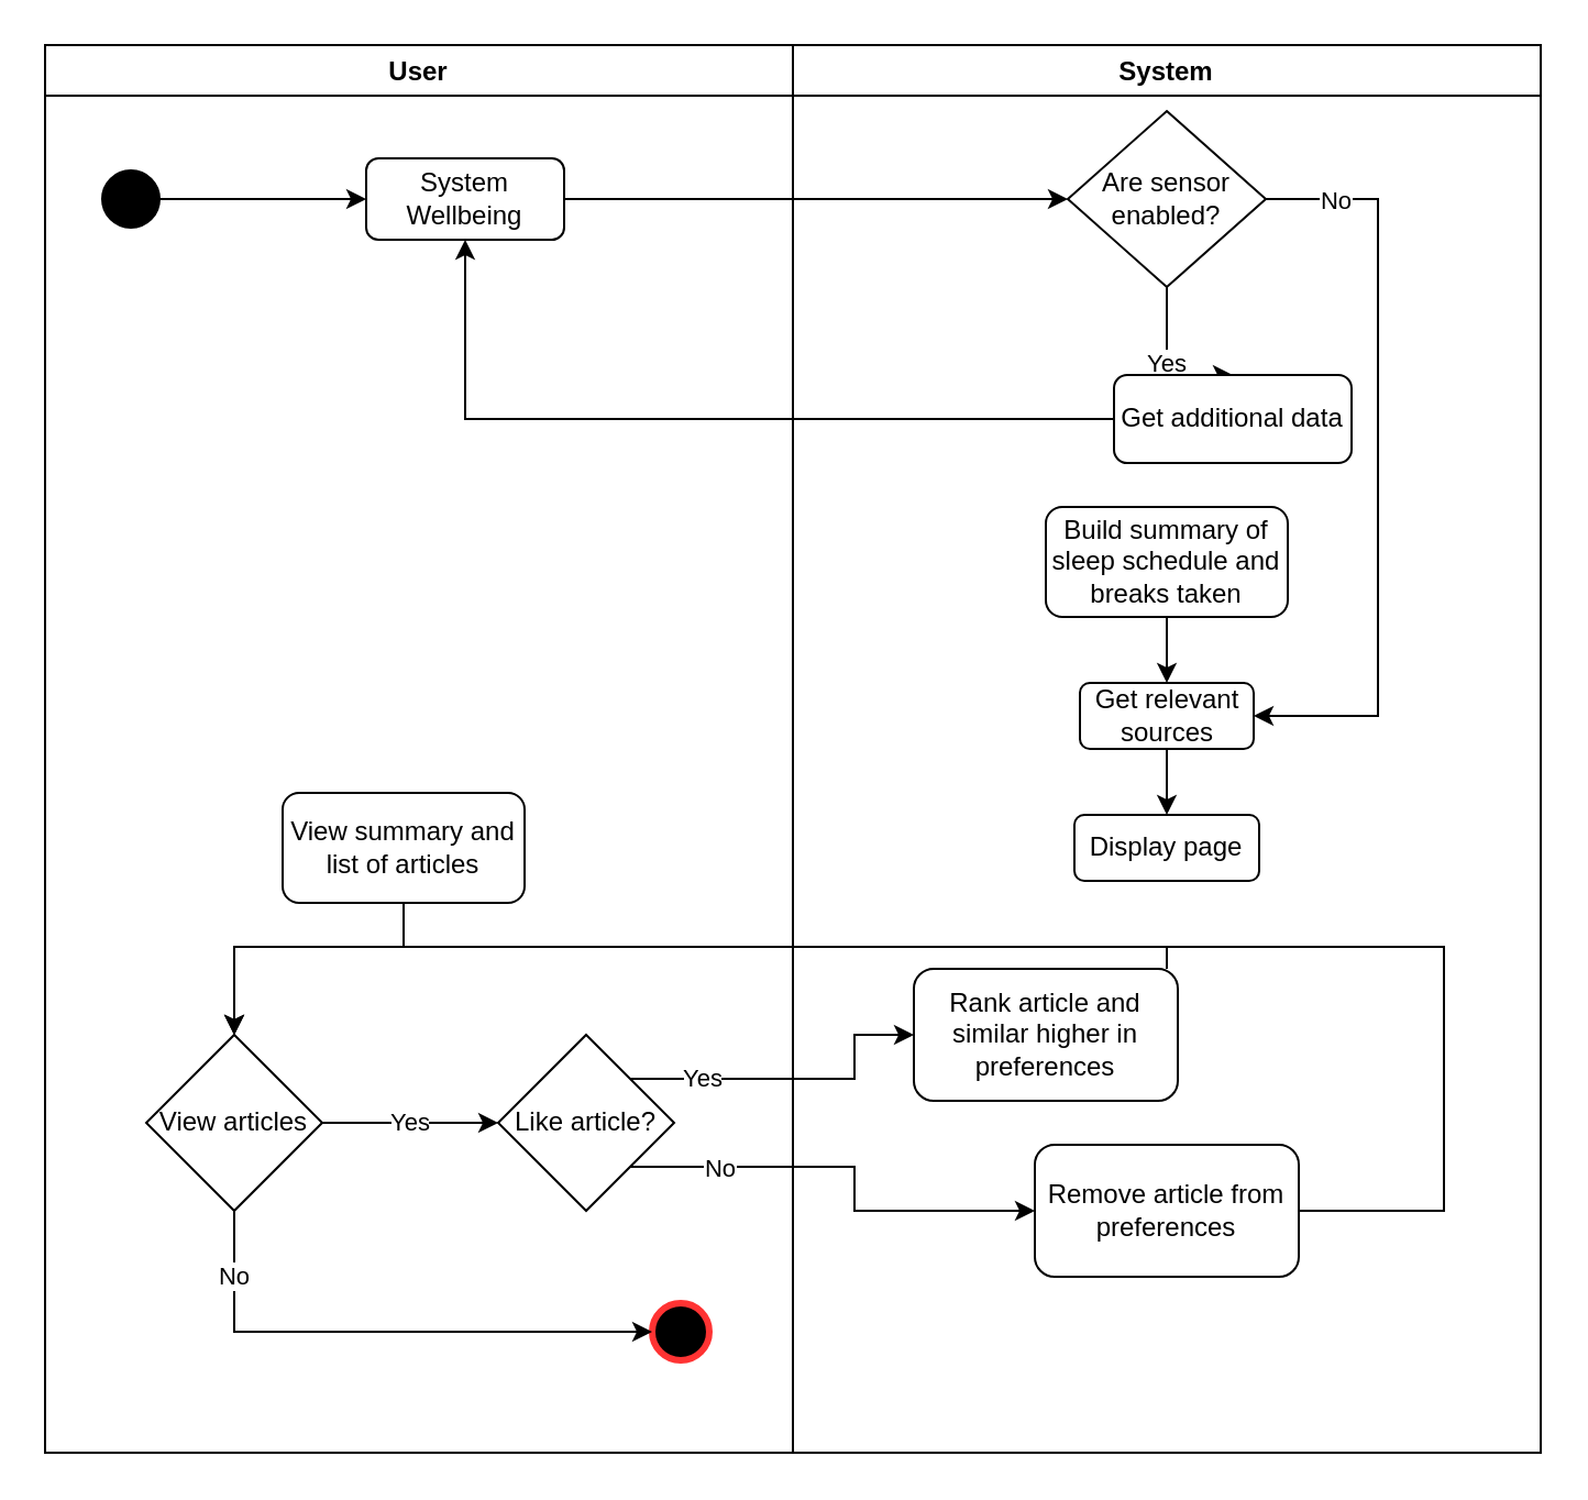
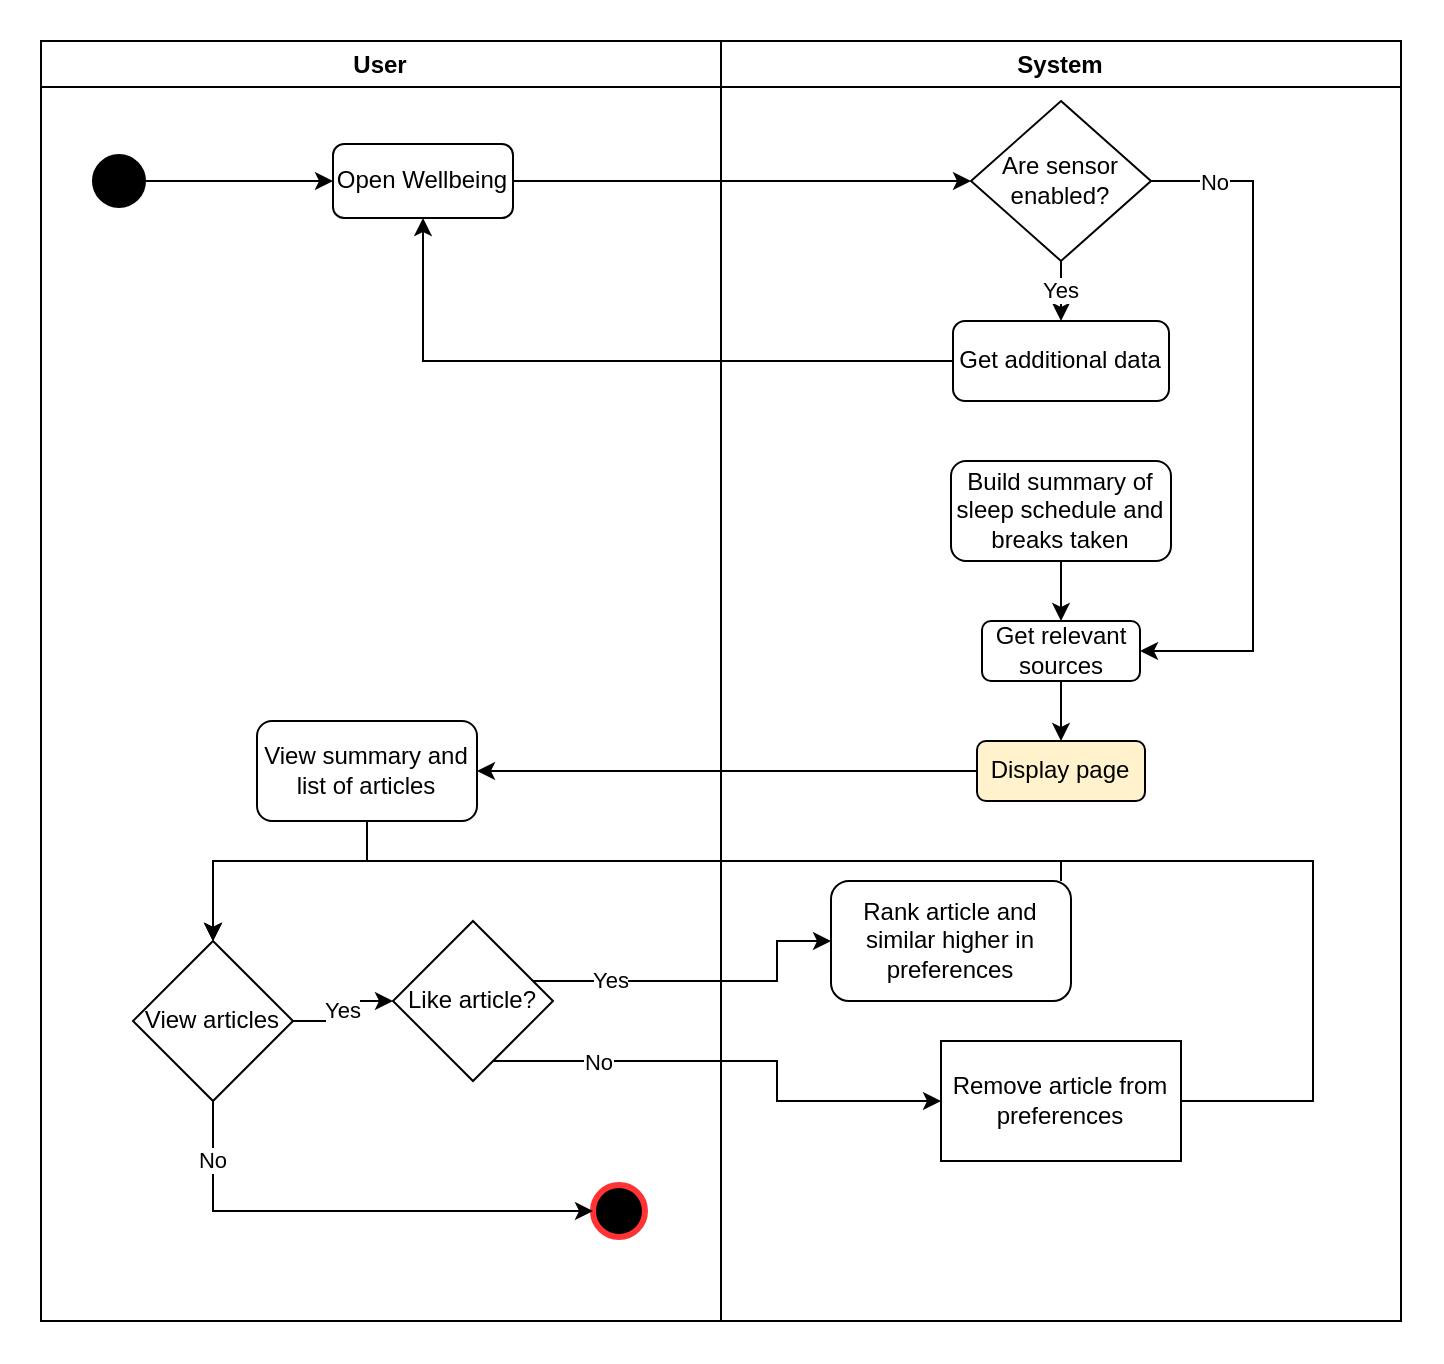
  <mxCell id="0" />
  <mxCell id="1" parent="0" />
  <mxCell id="2" value="" style="group" vertex="1" connectable="0" parent="1"><mxGeometry x="20" y="20" width="680" height="640" as="geometry" /></mxCell>
  <mxCell id="3" value="User" style="swimlane;" vertex="1" parent="2"><mxGeometry width="340" height="640" as="geometry" /></mxCell>
  <mxCell id="4" style="edgeStyle=orthogonalEdgeStyle;rounded=0;orthogonalLoop=1;jettySize=auto;html=1;entryX=0;entryY=0.5;entryDx=0;entryDy=0;" edge="1" parent="3" source="5" target="6"><mxGeometry relative="1" as="geometry" /></mxCell>
  <mxCell id="5" value="" style="ellipse;whiteSpace=wrap;html=1;aspect=fixed;fillColor=#000000;" vertex="1" parent="3"><mxGeometry x="26" y="57" width="26" height="26" as="geometry" /></mxCell>
- <mxCell id="6" value="System Wellbeing" style="rounded=1;whiteSpace=wrap;html=1;" vertex="1" parent="3"><mxGeometry x="146" y="51.5" width="90" height="37" as="geometry" /></mxCell>
+ <mxCell id="6" value="Open Wellbeing" style="rounded=1;whiteSpace=wrap;html=1;" vertex="1" parent="3"><mxGeometry x="146" y="51.5" width="90" height="37" as="geometry" /></mxCell>
  <mxCell id="7" value="Yes" style="edgeStyle=orthogonalEdgeStyle;rounded=0;orthogonalLoop=1;jettySize=auto;html=1;entryX=0;entryY=0.5;entryDx=0;entryDy=0;" edge="1" parent="3" source="8" target="11"><mxGeometry relative="1" as="geometry" /></mxCell>
  <mxCell id="8" value="View articles" style="rhombus;whiteSpace=wrap;html=1;" vertex="1" parent="3"><mxGeometry x="46" y="450" width="80" height="80" as="geometry" /></mxCell>
  <mxCell id="9" style="edgeStyle=orthogonalEdgeStyle;rounded=0;orthogonalLoop=1;jettySize=auto;html=1;entryX=0.5;entryY=0;entryDx=0;entryDy=0;" edge="1" parent="3" source="10" target="8"><mxGeometry relative="1" as="geometry"><Array as="points"><mxPoint x="163" y="410" /><mxPoint x="86" y="410" /></Array></mxGeometry></mxCell>
  <mxCell id="10" value="View summary and list of articles" style="rounded=1;whiteSpace=wrap;html=1;" vertex="1" parent="3"><mxGeometry x="108" y="340" width="110" height="50" as="geometry" /></mxCell>
- <mxCell id="11" value="Like article?" style="rhombus;whiteSpace=wrap;html=1;" vertex="1" parent="3"><mxGeometry x="206" y="450" width="80" height="80" as="geometry" /></mxCell>
+ <mxCell id="11" value="Like article?" style="rhombus;whiteSpace=wrap;html=1;" vertex="1" parent="3"><mxGeometry x="176" y="440" width="80" height="80" as="geometry" /></mxCell>
  <mxCell id="12" value="" style="ellipse;whiteSpace=wrap;html=1;aspect=fixed;fillColor=#000000;strokeColor=#FF3333;strokeWidth=3;perimeterSpacing=0;shadow=0;sketch=0;gradientColor=none;" vertex="1" parent="3"><mxGeometry x="276" y="572" width="26" height="26" as="geometry" /></mxCell>
  <mxCell id="13" value="No" style="edgeStyle=orthogonalEdgeStyle;rounded=0;orthogonalLoop=1;jettySize=auto;html=1;entryX=0;entryY=0.5;entryDx=0;entryDy=0;" edge="1" parent="3" source="8" target="12"><mxGeometry x="-0.755" relative="1" as="geometry"><Array as="points"><mxPoint x="86" y="585" /></Array><mxPoint as="offset" /></mxGeometry></mxCell>
  <mxCell id="14" value="System" style="swimlane;" vertex="1" parent="2"><mxGeometry x="340" width="340" height="640" as="geometry" /></mxCell>
  <mxCell id="15" value="Yes" style="edgeStyle=orthogonalEdgeStyle;rounded=0;orthogonalLoop=1;jettySize=auto;html=1;entryX=0.5;entryY=0;entryDx=0;entryDy=0;" edge="1" parent="14" source="18" target="20"><mxGeometry relative="1" as="geometry"><Array as="points"><mxPoint x="170" y="120" /><mxPoint x="170" y="120" /></Array></mxGeometry></mxCell>
  <mxCell id="16" style="edgeStyle=orthogonalEdgeStyle;rounded=0;orthogonalLoop=1;jettySize=auto;html=1;entryX=1;entryY=0.5;entryDx=0;entryDy=0;" edge="1" parent="14" source="18" target="24"><mxGeometry relative="1" as="geometry"><Array as="points"><mxPoint x="266" y="70" /><mxPoint x="266" y="305" /></Array></mxGeometry></mxCell>
  <mxCell id="17" value="No" style="edgeLabel;html=1;align=center;verticalAlign=middle;resizable=0;points=[];" vertex="1" connectable="0" parent="16"><mxGeometry x="-0.755" relative="1" as="geometry"><mxPoint x="-11" as="offset" /></mxGeometry></mxCell>
  <mxCell id="18" value="Are sensor enabled?" style="rhombus;whiteSpace=wrap;html=1;" vertex="1" parent="14"><mxGeometry x="125" y="30" width="90" height="80" as="geometry" /></mxCell>
  <mxCell id="19" style="edgeStyle=orthogonalEdgeStyle;rounded=0;orthogonalLoop=1;jettySize=auto;html=1;" edge="1" parent="14" source="20" target="6"><mxGeometry relative="1" as="geometry" /></mxCell>
- <mxCell id="20" value="Get additional data" style="rounded=1;whiteSpace=wrap;html=1;" vertex="1" parent="14"><mxGeometry x="146" y="150" width="108" height="40" as="geometry" /></mxCell>
+ <mxCell id="20" value="Get additional data" style="rounded=1;whiteSpace=wrap;html=1;" vertex="1" parent="14"><mxGeometry x="116" y="140" width="108" height="40" as="geometry" /></mxCell>
  <mxCell id="21" style="edgeStyle=orthogonalEdgeStyle;rounded=0;orthogonalLoop=1;jettySize=auto;html=1;entryX=0.5;entryY=0;entryDx=0;entryDy=0;" edge="1" parent="14" source="22" target="24"><mxGeometry relative="1" as="geometry" /></mxCell>
  <mxCell id="22" value="Build summary of sleep schedule and breaks taken" style="rounded=1;whiteSpace=wrap;html=1;" vertex="1" parent="14"><mxGeometry x="115" y="210" width="110" height="50" as="geometry" /></mxCell>
  <mxCell id="23" style="edgeStyle=orthogonalEdgeStyle;rounded=0;orthogonalLoop=1;jettySize=auto;html=1;entryX=0.5;entryY=0;entryDx=0;entryDy=0;" edge="1" parent="14" source="24" target="25"><mxGeometry relative="1" as="geometry" /></mxCell>
  <mxCell id="24" value="Get relevant sources" style="rounded=1;whiteSpace=wrap;html=1;" vertex="1" parent="14"><mxGeometry x="130.5" y="290" width="79" height="30" as="geometry" /></mxCell>
- <mxCell id="25" value="Display page" style="rounded=1;whiteSpace=wrap;html=1;" vertex="1" parent="14"><mxGeometry x="128" y="350" width="84" height="30" as="geometry" /></mxCell>
+ <mxCell id="25" value="Display page" style="rounded=1;whiteSpace=wrap;html=1;fillColor=#fff2cc;" vertex="1" parent="14"><mxGeometry x="128" y="350" width="84" height="30" as="geometry" /></mxCell>
  <mxCell id="26" value="Rank article and similar higher in preferences" style="rounded=1;whiteSpace=wrap;html=1;" vertex="1" parent="14"><mxGeometry x="55" y="420" width="120" height="60" as="geometry" /></mxCell>
- <mxCell id="27" value="Remove article from preferences" style="rounded=1;whiteSpace=wrap;html=1;" vertex="1" parent="14"><mxGeometry x="110" y="500" width="120" height="60" as="geometry" /></mxCell>
+ <mxCell id="27" value="Remove article from preferences" style="whiteSpace=wrap;html=1;rounded=0;" vertex="1" parent="14"><mxGeometry x="110" y="500" width="120" height="60" as="geometry" /></mxCell>
  <mxCell id="28" style="edgeStyle=orthogonalEdgeStyle;rounded=0;orthogonalLoop=1;jettySize=auto;html=1;entryX=0;entryY=0.5;entryDx=0;entryDy=0;" edge="1" parent="2" source="6" target="18"><mxGeometry relative="1" as="geometry" /></mxCell>
+ <mxCell id="29" style="edgeStyle=orthogonalEdgeStyle;rounded=0;orthogonalLoop=1;jettySize=auto;html=1;entryX=1;entryY=0.5;entryDx=0;entryDy=0;" edge="1" parent="2" source="25" target="10"><mxGeometry relative="1" as="geometry" /></mxCell>
  <mxCell id="30" style="edgeStyle=orthogonalEdgeStyle;rounded=0;orthogonalLoop=1;jettySize=auto;html=1;entryX=0;entryY=0.5;entryDx=0;entryDy=0;" edge="1" parent="2" source="11" target="26"><mxGeometry relative="1" as="geometry"><Array as="points"><mxPoint x="368" y="470" /><mxPoint x="368" y="450" /></Array></mxGeometry></mxCell>
  <mxCell id="31" value="Yes" style="edgeLabel;html=1;align=center;verticalAlign=middle;resizable=0;points=[];" vertex="1" connectable="0" parent="30"><mxGeometry x="-0.333" y="1" relative="1" as="geometry"><mxPoint x="-18" as="offset" /></mxGeometry></mxCell>
  <mxCell id="32" style="edgeStyle=orthogonalEdgeStyle;rounded=0;orthogonalLoop=1;jettySize=auto;html=1;entryX=0;entryY=0.5;entryDx=0;entryDy=0;" edge="1" parent="2" source="11" target="27"><mxGeometry relative="1" as="geometry"><Array as="points"><mxPoint x="368" y="510" /><mxPoint x="368" y="530" /></Array></mxGeometry></mxCell>
  <mxCell id="33" value="No" style="edgeLabel;html=1;align=center;verticalAlign=middle;resizable=0;points=[];" vertex="1" connectable="0" parent="32"><mxGeometry x="-0.392" relative="1" as="geometry"><mxPoint x="-22" as="offset" /></mxGeometry></mxCell>
  <mxCell id="34" style="edgeStyle=orthogonalEdgeStyle;rounded=0;orthogonalLoop=1;jettySize=auto;html=1;entryX=0.5;entryY=0;entryDx=0;entryDy=0;" edge="1" parent="2" source="26" target="8"><mxGeometry relative="1" as="geometry"><Array as="points"><mxPoint x="510" y="410" /><mxPoint x="86" y="410" /></Array></mxGeometry></mxCell>
  <mxCell id="35" style="edgeStyle=orthogonalEdgeStyle;rounded=0;orthogonalLoop=1;jettySize=auto;html=1;entryX=0.5;entryY=0;entryDx=0;entryDy=0;" edge="1" parent="2" source="27" target="8"><mxGeometry relative="1" as="geometry"><Array as="points"><mxPoint x="636" y="530" /><mxPoint x="636" y="410" /><mxPoint x="86" y="410" /></Array></mxGeometry></mxCell>
